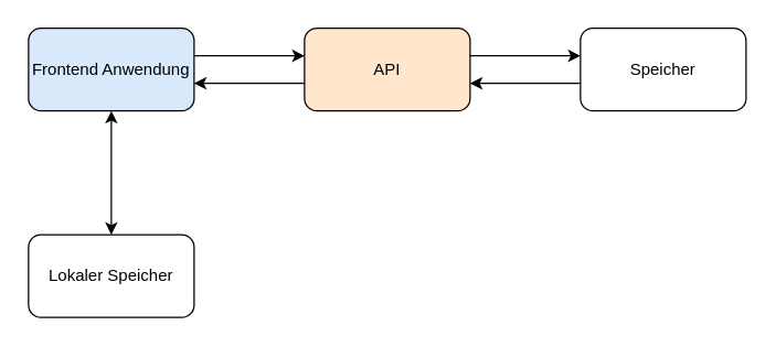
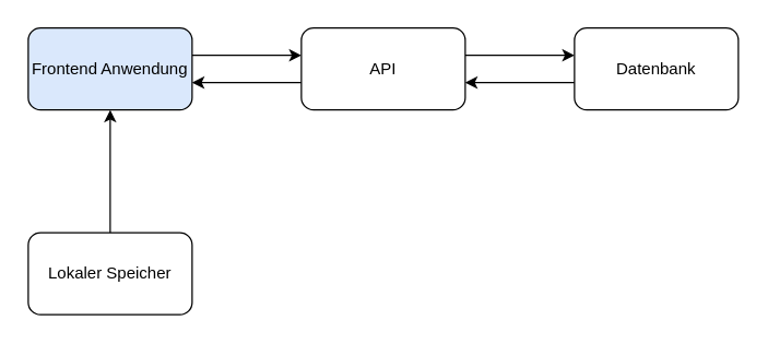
  <mxCell id="0" />
  <mxCell id="1" parent="0" />
  <mxCell id="2" style="edgeStyle=orthogonalEdgeStyle;rounded=0;orthogonalLoop=1;jettySize=auto;html=1;" edge="1" parent="1" source="4"><mxGeometry relative="1" as="geometry"><mxPoint x="220" y="40" as="targetPoint" /><Array as="points"><mxPoint x="220" y="40" /></Array></mxGeometry></mxCell>
- <mxCell id="3" style="edgeStyle=orthogonalEdgeStyle;rounded=0;orthogonalLoop=1;jettySize=auto;html=1;startArrow=classic;startFill=1;" edge="1" parent="1" source="4" target="10"><mxGeometry relative="1" as="geometry"><Array as="points"><mxPoint x="80" y="130" /><mxPoint x="80" y="130" /></Array></mxGeometry></mxCell>
+ <mxCell id="3" style="edgeStyle=orthogonalEdgeStyle;rounded=0;orthogonalLoop=1;jettySize=auto;html=1;startArrow=classic;startFill=1;endArrow=none;" edge="1" parent="1" source="4" target="10"><mxGeometry relative="1" as="geometry"><Array as="points"><mxPoint x="80" y="130" /><mxPoint x="80" y="130" /></Array></mxGeometry></mxCell>
  <mxCell id="4" value="Frontend Anwendung" style="rounded=1;whiteSpace=wrap;html=1;fillColor=#dae8fc;" vertex="1" parent="1"><mxGeometry x="20" y="20" width="120" height="60" as="geometry" /></mxCell>
  <mxCell id="5" style="edgeStyle=orthogonalEdgeStyle;rounded=0;orthogonalLoop=1;jettySize=auto;html=1;" edge="1" parent="1" source="7"><mxGeometry relative="1" as="geometry"><mxPoint x="420" y="40" as="targetPoint" /><Array as="points"><mxPoint x="420" y="40" /></Array></mxGeometry></mxCell>
  <mxCell id="6" style="edgeStyle=orthogonalEdgeStyle;rounded=0;orthogonalLoop=1;jettySize=auto;html=1;" edge="1" parent="1" source="7"><mxGeometry relative="1" as="geometry"><mxPoint x="140" y="60" as="targetPoint" /><Array as="points"><mxPoint x="140" y="60" /></Array></mxGeometry></mxCell>
- <mxCell id="7" value="API" style="rounded=1;whiteSpace=wrap;html=1;fillColor=#ffe6cc;" vertex="1" parent="1"><mxGeometry x="220" y="20" width="120" height="60" as="geometry" /></mxCell>
+ <mxCell id="7" value="API" style="rounded=1;whiteSpace=wrap;html=1;" vertex="1" parent="1"><mxGeometry x="220" y="20" width="120" height="60" as="geometry" /></mxCell>
  <mxCell id="8" style="edgeStyle=orthogonalEdgeStyle;rounded=0;orthogonalLoop=1;jettySize=auto;html=1;" edge="1" parent="1" source="9"><mxGeometry relative="1" as="geometry"><mxPoint x="340" y="60" as="targetPoint" /><Array as="points"><mxPoint x="340" y="60" /></Array></mxGeometry></mxCell>
- <mxCell id="9" value="Speicher" style="rounded=1;whiteSpace=wrap;html=1;" vertex="1" parent="1"><mxGeometry x="420" y="20" width="120" height="60" as="geometry" /></mxCell>
+ <mxCell id="9" value="Datenbank" style="rounded=1;whiteSpace=wrap;html=1;" vertex="1" parent="1"><mxGeometry x="420" y="20" width="120" height="60" as="geometry" /></mxCell>
  <mxCell id="10" value="Lokaler Speicher" style="rounded=1;whiteSpace=wrap;html=1;" vertex="1" parent="1"><mxGeometry x="20" y="170" width="120" height="60" as="geometry" /></mxCell>
